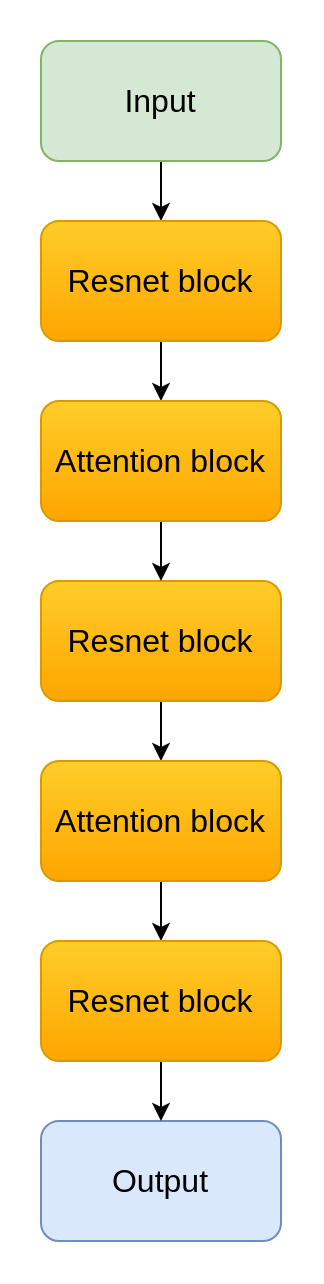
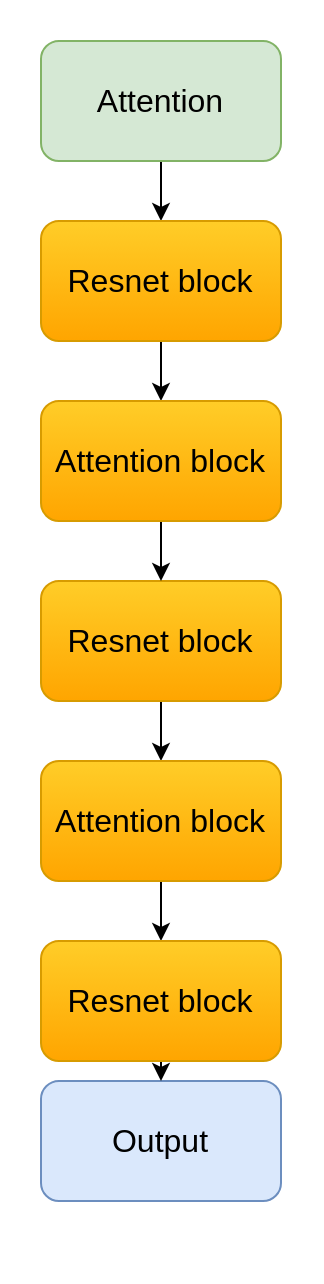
  <mxCell id="0" />
  <mxCell id="1" parent="0" />
  <mxCell id="2" style="edgeStyle=orthogonalEdgeStyle;rounded=0;orthogonalLoop=1;jettySize=auto;html=1;exitX=0.5;exitY=1;exitDx=0;exitDy=0;entryX=0.5;entryY=0;entryDx=0;entryDy=0;fontSize=16;" parent="1" source="3" target="5" edge="1"><mxGeometry relative="1" as="geometry" /></mxCell>
- <mxCell id="3" value="Input" style="rounded=1;whiteSpace=wrap;html=1;fillColor=#d5e8d4;strokeColor=#82b366;fontSize=16;" parent="1" vertex="1"><mxGeometry x="20" y="20" width="120" height="60" as="geometry" /></mxCell>
+ <mxCell id="3" value="Attention" style="rounded=1;whiteSpace=wrap;html=1;fillColor=#d5e8d4;strokeColor=#82b366;fontSize=16;" parent="1" vertex="1"><mxGeometry x="20" y="20" width="120" height="60" as="geometry" /></mxCell>
  <mxCell id="4" style="edgeStyle=orthogonalEdgeStyle;rounded=0;orthogonalLoop=1;jettySize=auto;html=1;exitX=0.5;exitY=1;exitDx=0;exitDy=0;entryX=0.5;entryY=0;entryDx=0;entryDy=0;fontSize=16;" parent="1" source="5" target="12" edge="1"><mxGeometry relative="1" as="geometry" /></mxCell>
  <mxCell id="5" value="Resnet block" style="rounded=1;whiteSpace=wrap;html=1;fillColor=#ffcd28;strokeColor=#d79b00;gradientColor=#ffa500;fontSize=16;" parent="1" vertex="1"><mxGeometry x="20" y="110" width="120" height="60" as="geometry" /></mxCell>
  <mxCell id="6" style="edgeStyle=orthogonalEdgeStyle;rounded=0;orthogonalLoop=1;jettySize=auto;html=1;exitX=0.5;exitY=1;exitDx=0;exitDy=0;entryX=0.5;entryY=0;entryDx=0;entryDy=0;fontSize=16;" parent="1" source="7" target="9" edge="1"><mxGeometry relative="1" as="geometry" /></mxCell>
  <mxCell id="7" value="Resnet block" style="rounded=1;whiteSpace=wrap;html=1;fillColor=#ffcd28;strokeColor=#d79b00;gradientColor=#ffa500;fontSize=16;" parent="1" vertex="1"><mxGeometry x="20" y="290" width="120" height="60" as="geometry" /></mxCell>
  <mxCell id="8" style="edgeStyle=orthogonalEdgeStyle;rounded=0;orthogonalLoop=1;jettySize=auto;html=1;exitX=0.5;exitY=1;exitDx=0;exitDy=0;entryX=0.5;entryY=0;entryDx=0;entryDy=0;fontSize=16;" parent="1" source="9" target="14" edge="1"><mxGeometry relative="1" as="geometry" /></mxCell>
  <mxCell id="9" value="Attention block" style="rounded=1;whiteSpace=wrap;html=1;fillColor=#ffcd28;strokeColor=#d79b00;gradientColor=#ffa500;fontSize=16;" parent="1" vertex="1"><mxGeometry x="20" y="380" width="120" height="60" as="geometry" /></mxCell>
- <mxCell id="10" value="Output" style="rounded=1;whiteSpace=wrap;html=1;fillColor=#dae8fc;strokeColor=#6c8ebf;fontSize=16;" parent="1" vertex="1"><mxGeometry x="20" y="560" width="120" height="60" as="geometry" /></mxCell>
+ <mxCell id="10" value="Output" style="rounded=1;whiteSpace=wrap;html=1;fillColor=#dae8fc;strokeColor=#6c8ebf;fontSize=16;" parent="1" vertex="1"><mxGeometry x="20" y="540" width="120" height="60" as="geometry" /></mxCell>
  <mxCell id="11" style="edgeStyle=orthogonalEdgeStyle;rounded=0;orthogonalLoop=1;jettySize=auto;html=1;exitX=0.5;exitY=1;exitDx=0;exitDy=0;entryX=0.5;entryY=0;entryDx=0;entryDy=0;fontSize=16;" parent="1" source="12" target="7" edge="1"><mxGeometry relative="1" as="geometry" /></mxCell>
  <mxCell id="12" value="Attention block" style="rounded=1;whiteSpace=wrap;html=1;fillColor=#ffcd28;strokeColor=#d79b00;gradientColor=#ffa500;fontSize=16;" parent="1" vertex="1"><mxGeometry x="20" y="200" width="120" height="60" as="geometry" /></mxCell>
  <mxCell id="13" style="edgeStyle=orthogonalEdgeStyle;rounded=0;orthogonalLoop=1;jettySize=auto;html=1;exitX=0.5;exitY=1;exitDx=0;exitDy=0;entryX=0.5;entryY=0;entryDx=0;entryDy=0;fontSize=16;" parent="1" source="14" target="10" edge="1"><mxGeometry relative="1" as="geometry" /></mxCell>
  <mxCell id="14" value="Resnet block" style="rounded=1;whiteSpace=wrap;html=1;fillColor=#ffcd28;strokeColor=#d79b00;gradientColor=#ffa500;fontSize=16;" parent="1" vertex="1"><mxGeometry x="20" y="470" width="120" height="60" as="geometry" /></mxCell>
